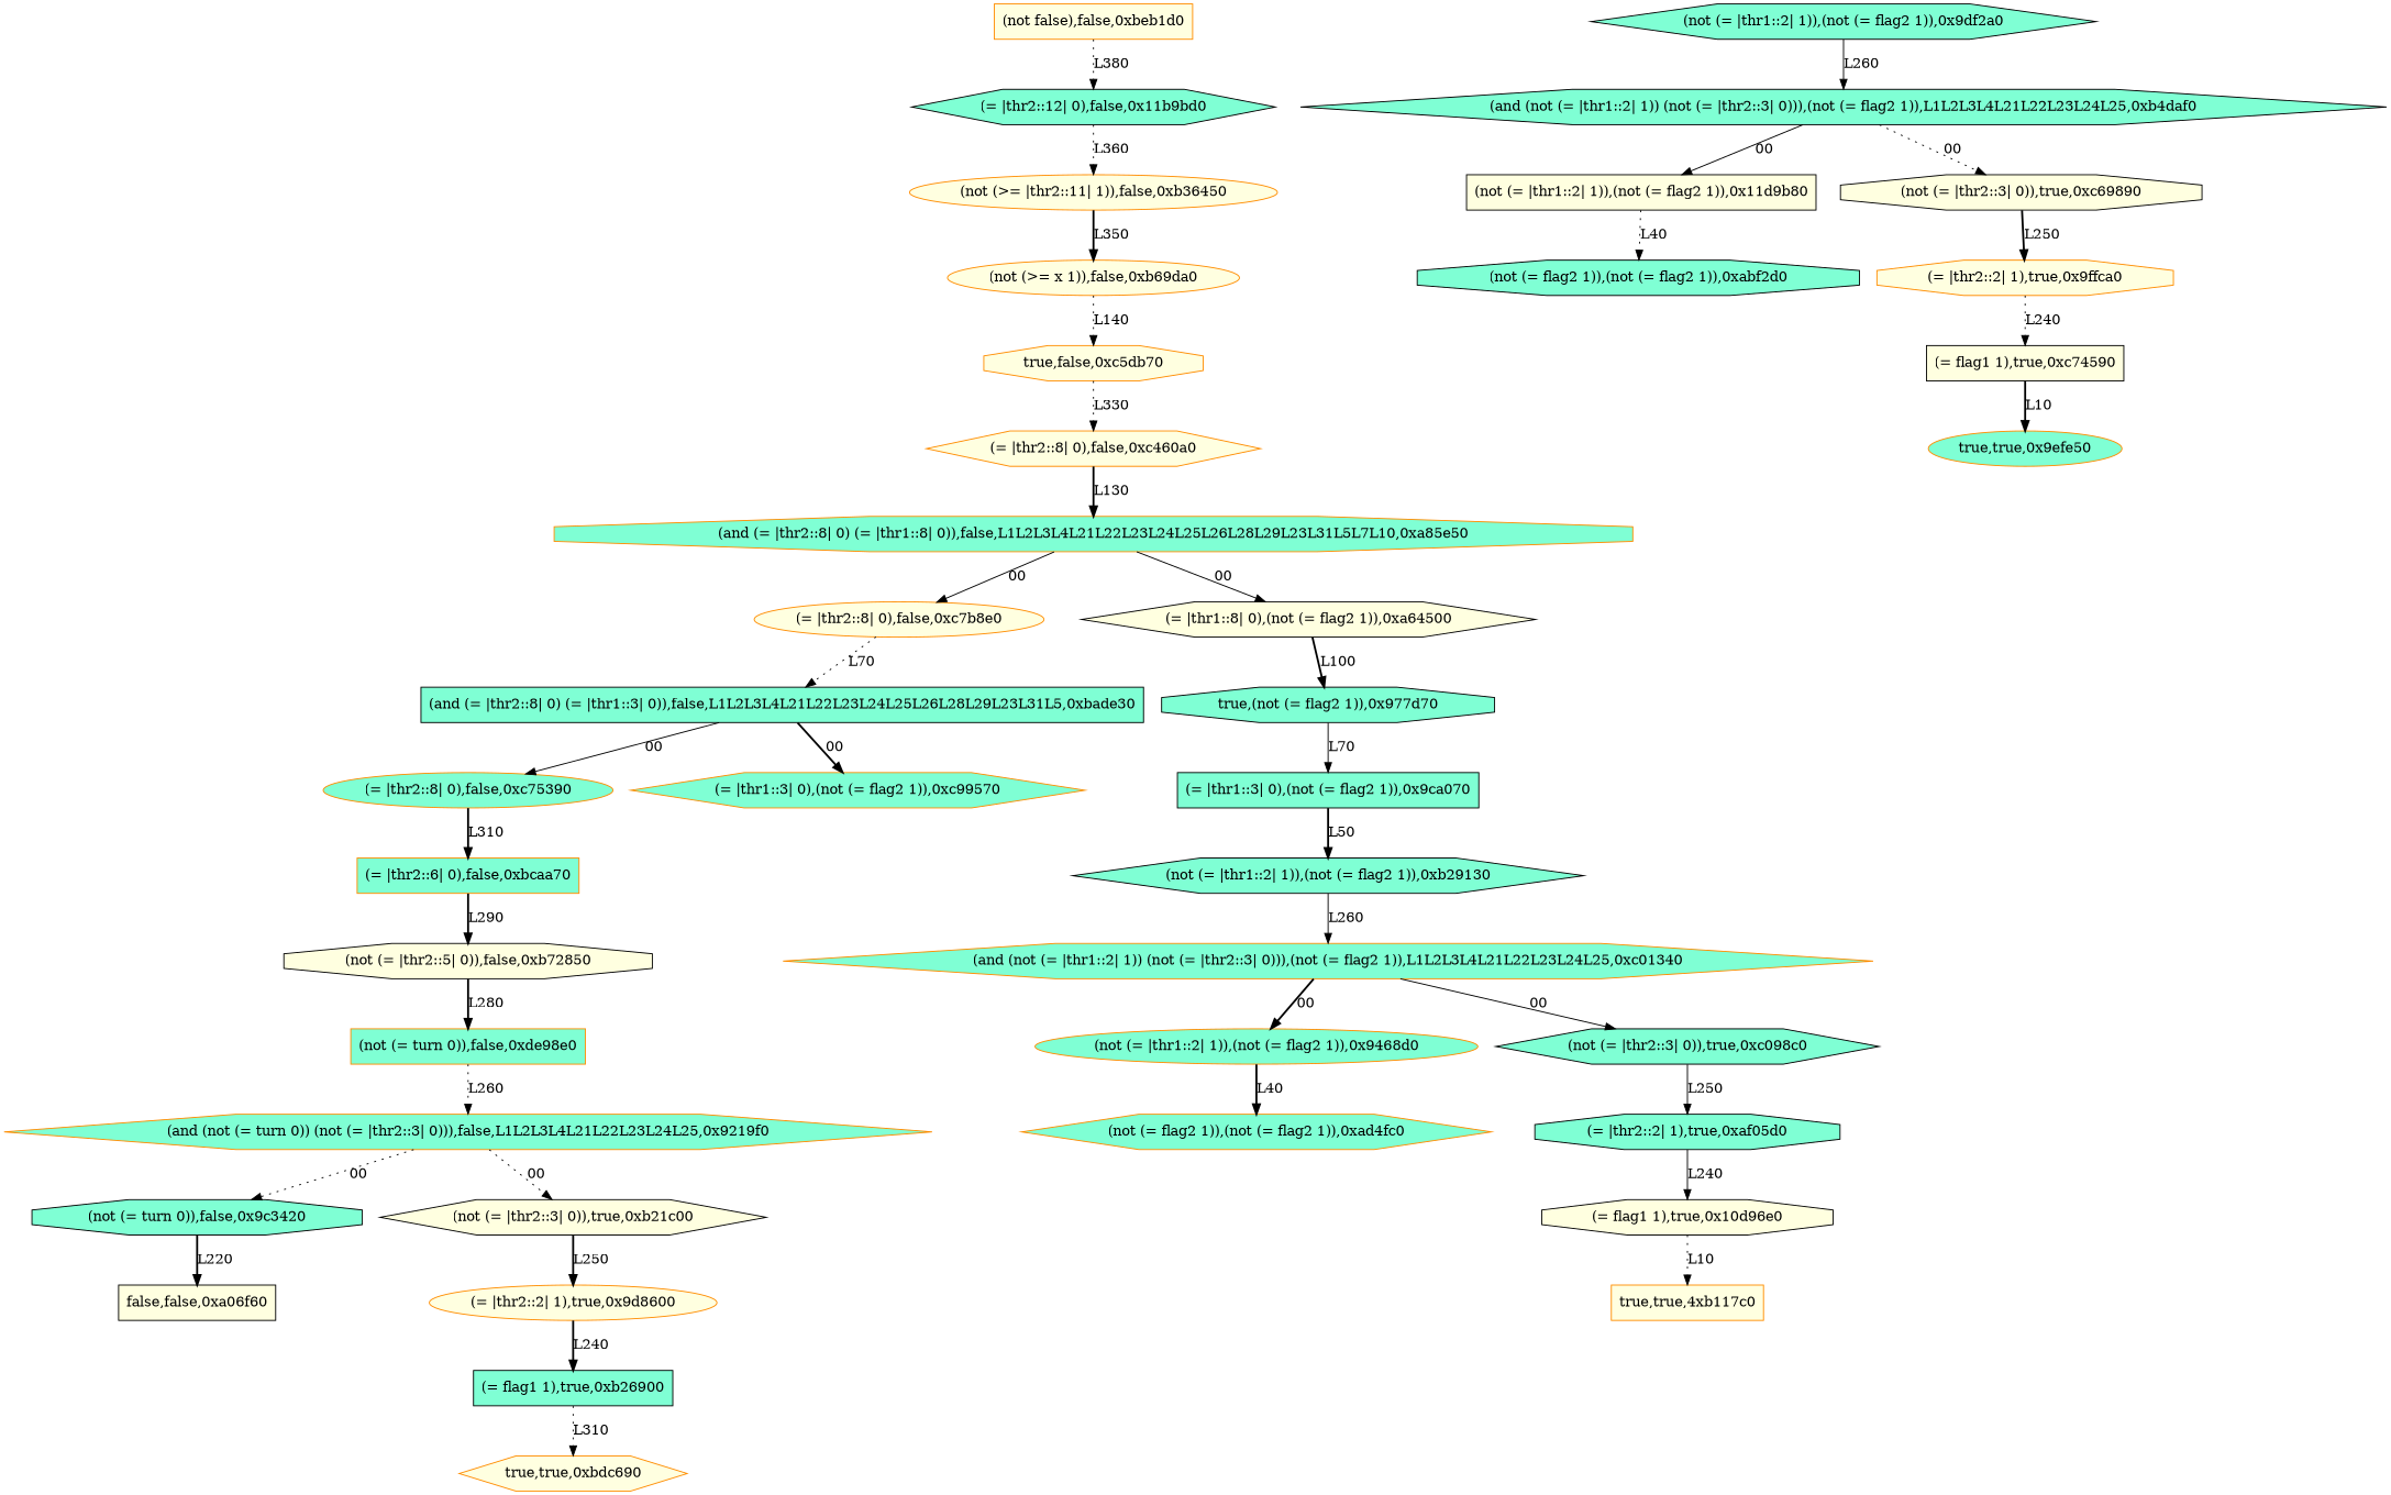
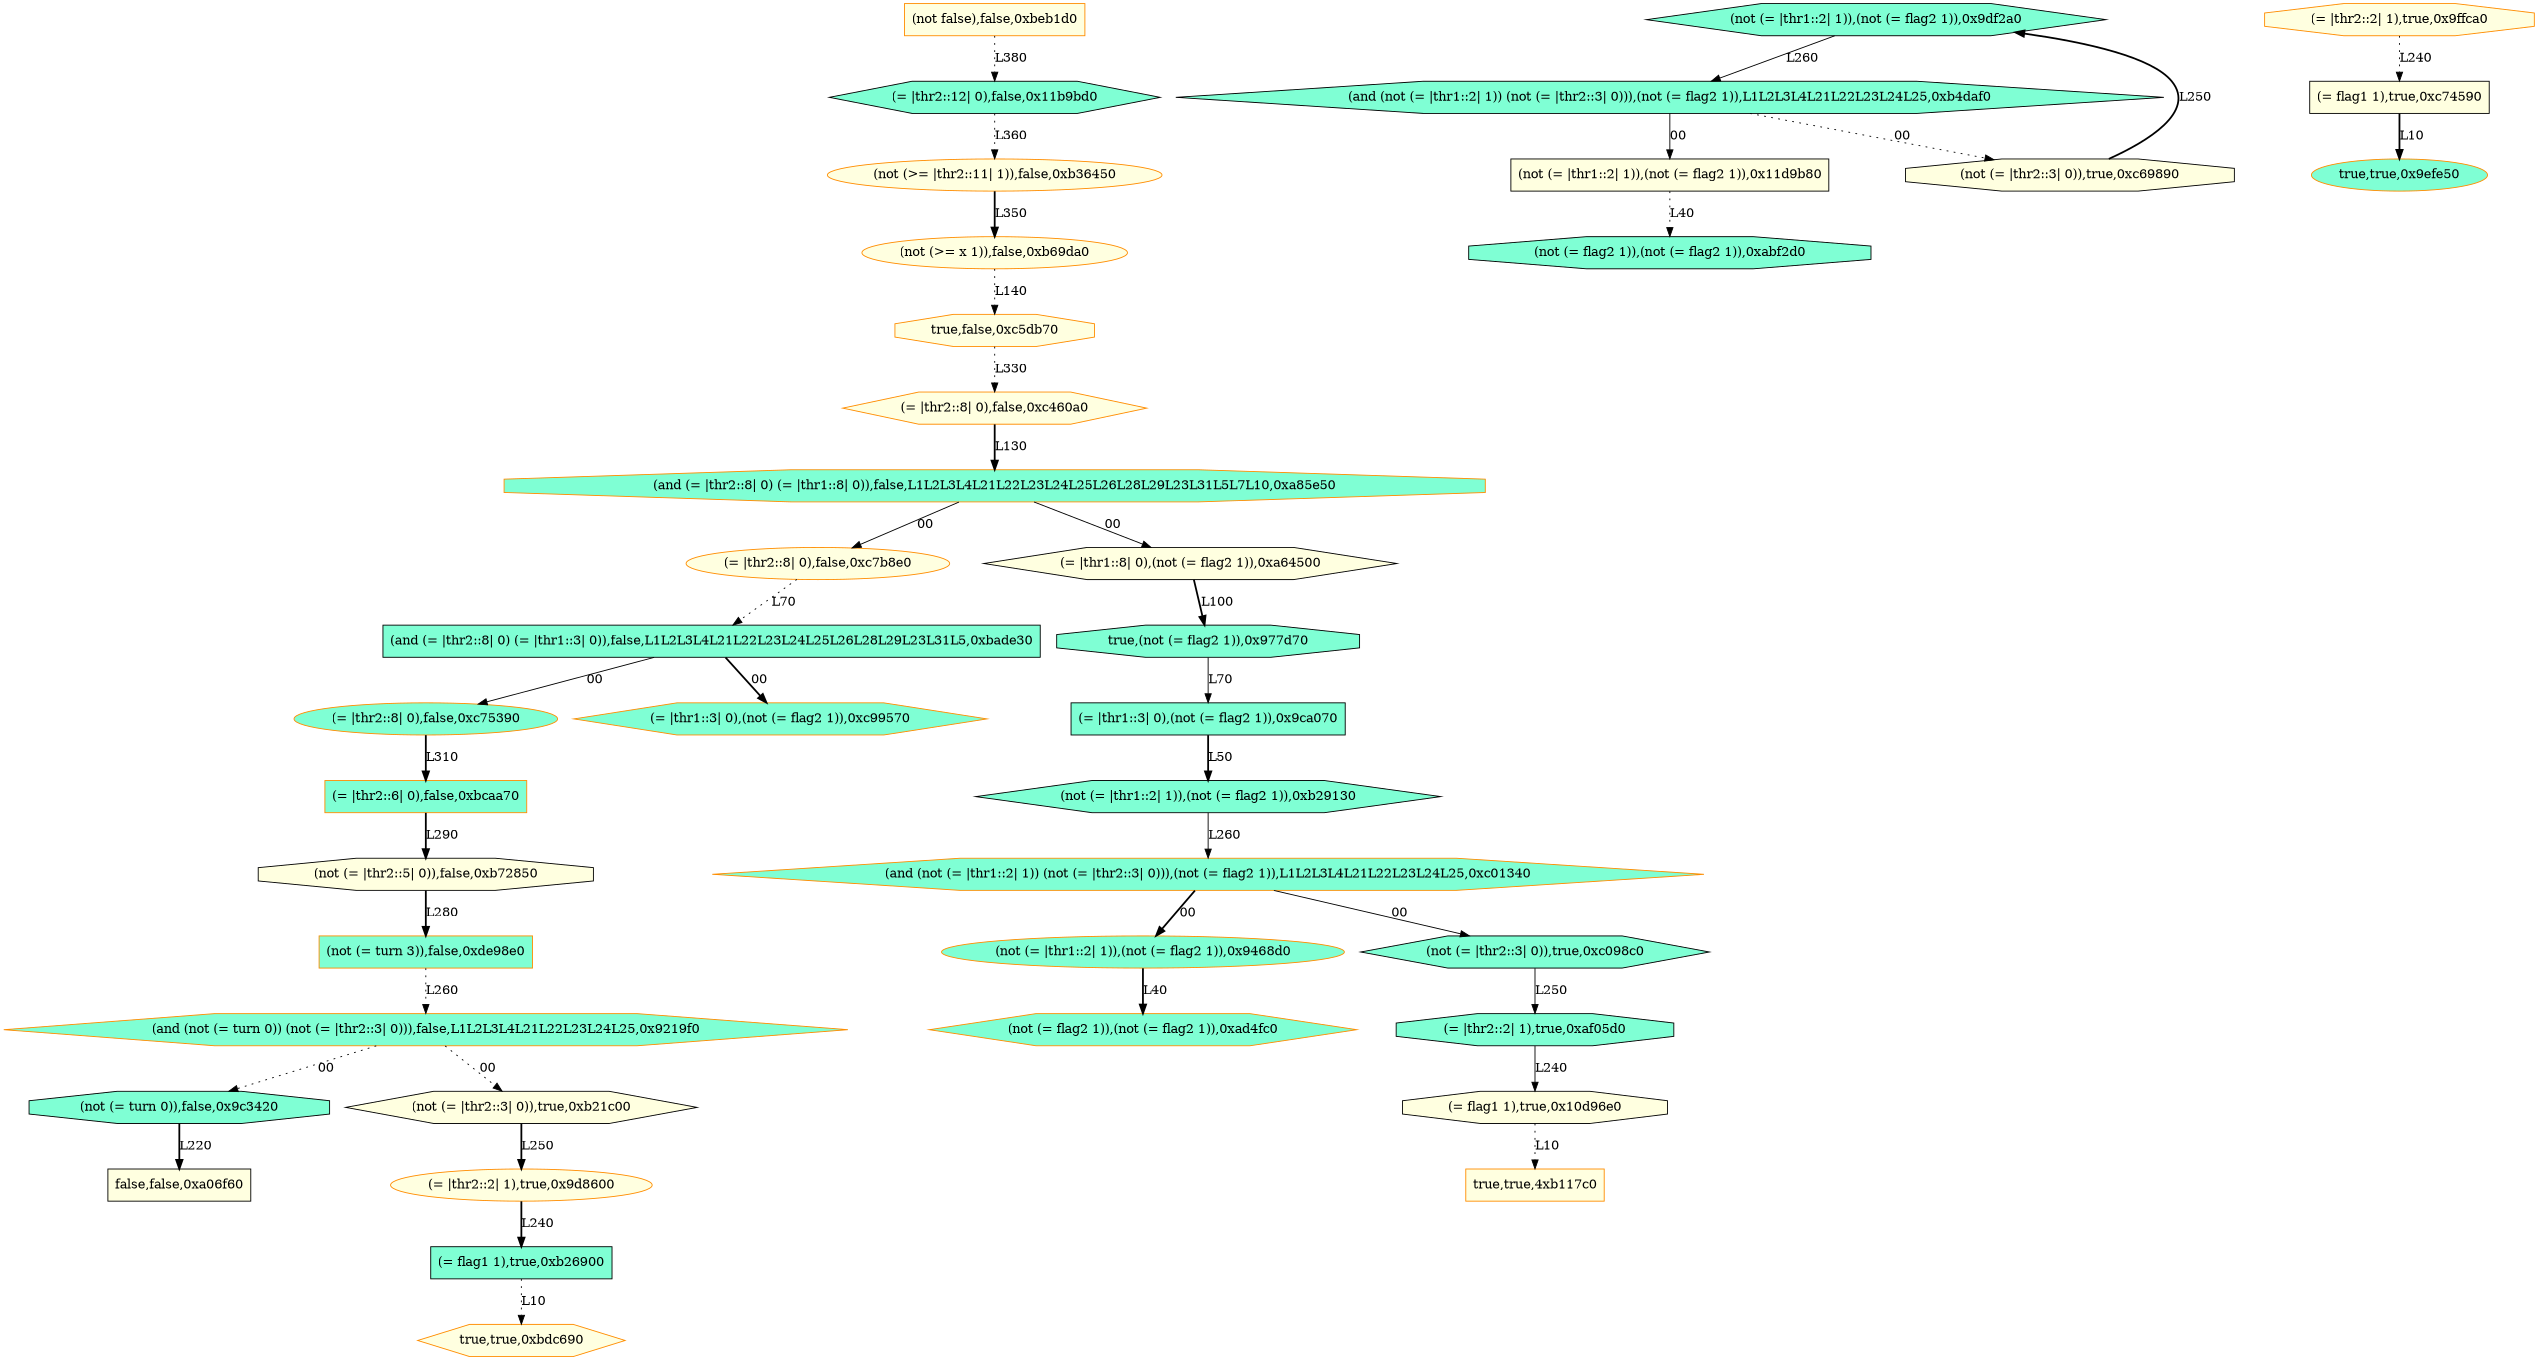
  digraph {
    node [color=darkorange fillcolor=aquamarine shape=hexagon style=filled]
    edge [style=bold]
    n1 [fillcolor=lightyellow label="(not false),false,0xbeb1d0" shape=box]
    n2 [color=black label="(= |thr2::12| 0),false,0x11b9bd0"]
    n3 [fillcolor=lightyellow label="(not (>= |thr2::11| 1)),false,0xb36450" shape=ellipse]
    n4 [fillcolor=lightyellow label="(not (>= x 1)),false,0xb69da0" shape=ellipse]
    n5 [fillcolor=lightyellow label="true,false,0xc5db70" shape=octagon]
    n6 [fillcolor=lightyellow label="(= |thr2::8| 0),false,0xc460a0"]
    n7 [label="(and (= |thr2::8| 0) (= |thr1::8| 0)),false,L1L2L3L4L21L22L23L24L25L26L28L29L23L31L5L7L10,0xa85e50" shape=octagon]
    n8 [fillcolor=lightyellow label="(= |thr2::8| 0),false,0xc7b8e0" shape=ellipse]
    n9 [color=black fillcolor=lightyellow label="(= |thr1::8| 0),(not (= flag2 1)),0xa64500"]
    n10 [color=black label="(and (= |thr2::8| 0) (= |thr1::3| 0)),false,L1L2L3L4L21L22L23L24L25L26L28L29L23L31L5,0xbade30" shape=box]
    n11 [color=black label="true,(not (= flag2 1)),0x977d70" shape=octagon]
    n12 [label="(= |thr2::8| 0),false,0xc75390" shape=ellipse]
    n13 [label="(= |thr1::3| 0),(not (= flag2 1)),0xc99570"]
    n14 [label="(= |thr2::6| 0),false,0xbcaa70" shape=box]
    n15 [color=black fillcolor=lightyellow label="(not (= |thr2::5| 0)),false,0xb72850" shape=octagon]
-   n16 [label="(not (= turn 0)),false,0xde98e0" shape=box]
+   n16 [label="(not (= turn 3)),false,0xde98e0" shape=box]
    n17 [label="(and (not (= turn 0)) (not (= |thr2::3| 0))),false,L1L2L3L4L21L22L23L24L25,0x9219f0"]
    n18 [color=black label="(not (= turn 0)),false,0x9c3420" shape=octagon]
    n19 [color=black fillcolor=lightyellow label="(not (= |thr2::3| 0)),true,0xb21c00"]
    n20 [color=black fillcolor=lightyellow label="false,false,0xa06f60" shape=box]
    n21 [fillcolor=lightyellow label="(= |thr2::2| 1),true,0x9d8600" shape=ellipse]
    n22 [color=black label="(= flag1 1),true,0xb26900" shape=box]
    n23 [fillcolor=lightyellow label="true,true,0xbdc690"]
    n24 [color=black label="(not (= |thr1::2| 1)),(not (= flag2 1)),0x9df2a0"]
    n25 [color=black label="(and (not (= |thr1::2| 1)) (not (= |thr2::3| 0))),(not (= flag2 1)),L1L2L3L4L21L22L23L24L25,0xb4daf0"]
    n26 [color=black fillcolor=lightyellow label="(not (= |thr1::2| 1)),(not (= flag2 1)),0x11d9b80" shape=box]
    n27 [color=black fillcolor=lightyellow label="(not (= |thr2::3| 0)),true,0xc69890" shape=octagon]
    n28 [color=black label="(not (= flag2 1)),(not (= flag2 1)),0xabf2d0" shape=octagon]
    n29 [fillcolor=lightyellow label="(= |thr2::2| 1),true,0x9ffca0" shape=octagon]
    n30 [color=black fillcolor=lightyellow label="(= flag1 1),true,0xc74590" shape=box]
    n31 [label="true,true,0x9efe50" shape=ellipse]
    n32 [color=black label="(= |thr1::3| 0),(not (= flag2 1)),0x9ca070" shape=box]
    n33 [color=black label="(not (= |thr1::2| 1)),(not (= flag2 1)),0xb29130"]
    n34 [label="(and (not (= |thr1::2| 1)) (not (= |thr2::3| 0))),(not (= flag2 1)),L1L2L3L4L21L22L23L24L25,0xc01340"]
    n35 [label="(not (= |thr1::2| 1)),(not (= flag2 1)),0x9468d0" shape=ellipse]
    n36 [color=black label="(not (= |thr2::3| 0)),true,0xc098c0"]
    n37 [label="(not (= flag2 1)),(not (= flag2 1)),0xad4fc0"]
    n38 [color=black label="(= |thr2::2| 1),true,0xaf05d0" shape=octagon]
    n39 [color=black fillcolor=lightyellow label="(= flag1 1),true,0x10d96e0" shape=octagon]
    n40 [fillcolor=lightyellow label="true,true,4xb117c0" shape=box]
    n1 -> n2 [label=L380 style=dotted]
    n2 -> n3 [label=L360 style=dotted]
    n3 -> n4 [label=L350]
    n4 -> n5 [label=L140 style=dotted]
    n5 -> n6 [label=L330 style=dotted]
    n6 -> n7 [label=L130]
    n7 -> n8 [label=00 style=solid]
    n7 -> n9 [label=00 style=solid]
    n8 -> n10 [label=L70 style=dotted]
    n9 -> n11 [label=L100]
    n10 -> n12 [label=00 style=solid]
    n10 -> n13 [label=00]
    n11 -> n32 [label=L70 style=solid]
    n12 -> n14 [label=L310]
    n14 -> n15 [label=L290]
    n15 -> n16 [label=L280]
    n16 -> n17 [label=L260 style=dotted]
    n17 -> n18 [label=00 style=dotted]
    n17 -> n19 [label=00 style=dotted]
    n18 -> n20 [label=L220]
    n19 -> n21 [label=L250]
    n21 -> n22 [label=L240]
-   n22 -> n23 [label=L310 style=dotted]
+   n22 -> n23 [label=L10 style=dotted]
    n24 -> n25 [label=L260 style=solid]
    n25 -> n26 [label=00 style=solid]
    n25 -> n27 [label=00 style=dotted]
    n26 -> n28 [label=L40 style=dotted]
-   n27 -> n29 [label=L250]
+   n27 -> n24 [label=L250]
    n29 -> n30 [label=L240 style=dotted]
    n30 -> n31 [label=L10]
    n32 -> n33 [label=L50]
    n33 -> n34 [label=L260 style=solid]
    n34 -> n35 [label=00]
    n34 -> n36 [label=00 style=solid]
    n35 -> n37 [label=L40]
    n36 -> n38 [label=L250 style=solid]
    n38 -> n39 [label=L240 style=solid]
    n39 -> n40 [label=L10 style=dotted]
  }
